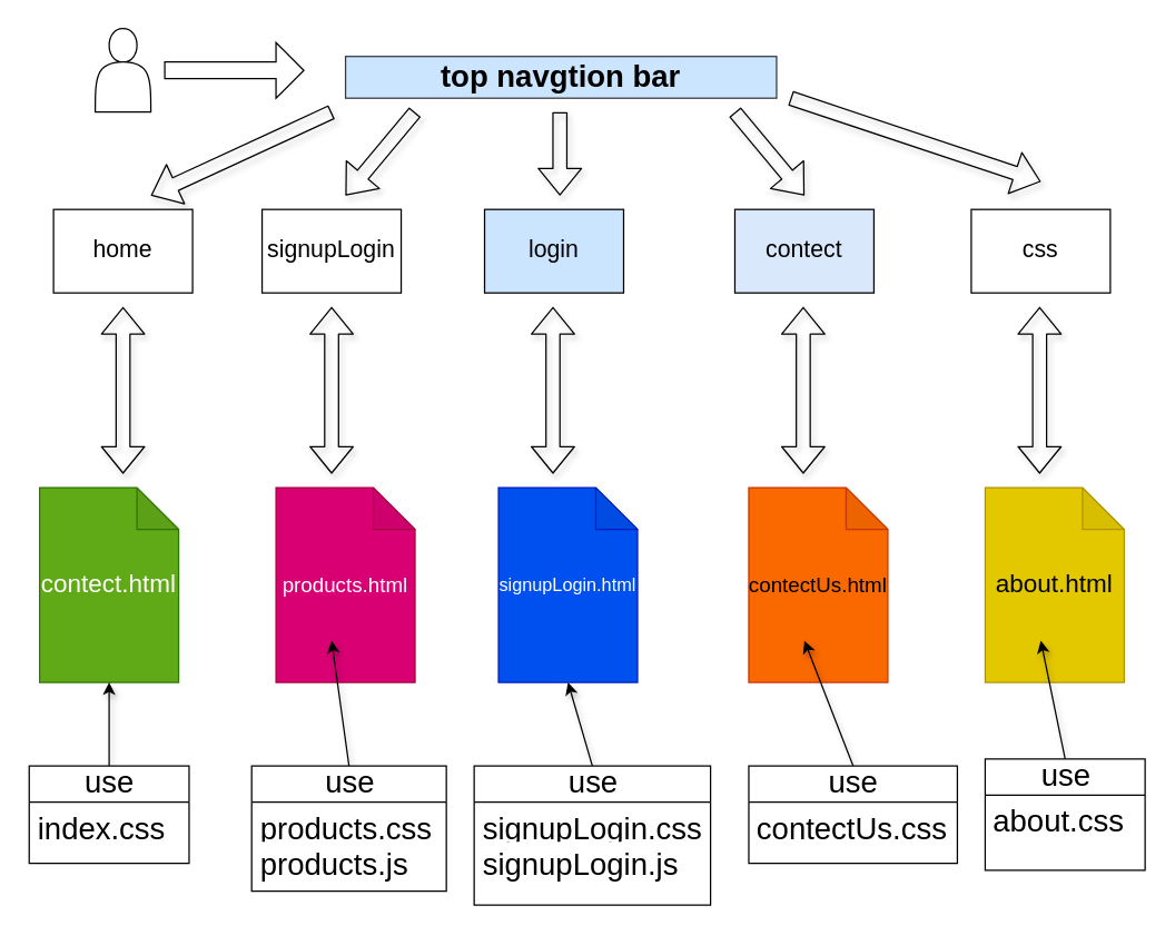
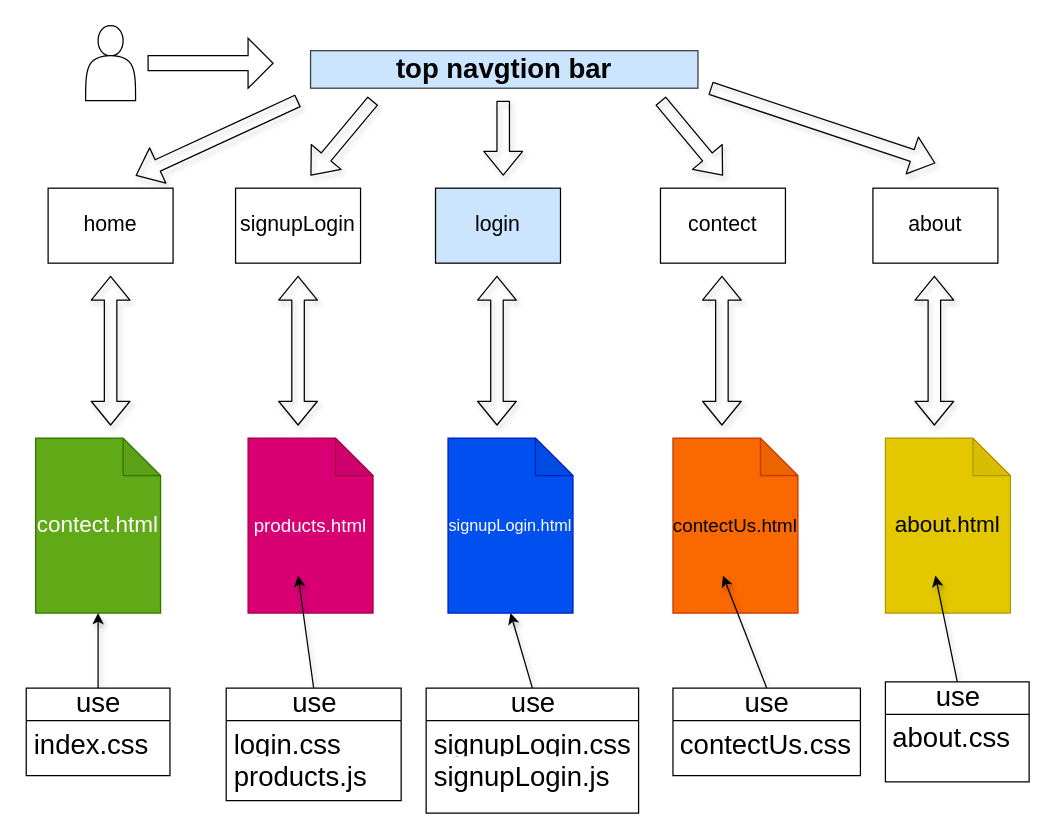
  <mxCell id="0" />
  <mxCell id="1" parent="0" />
  <mxCell id="2" value="&lt;font style=&quot;font-size: 17px;&quot;&gt;signupLogin&lt;/font&gt;" style="rounded=0;whiteSpace=wrap;html=1;" parent="1" vertex="1"><mxGeometry x="188" y="150" width="100" height="60" as="geometry" /></mxCell>
  <mxCell id="3" value="&lt;font style=&quot;font-size: 17px;&quot;&gt;login&lt;/font&gt;" style="rounded=0;whiteSpace=wrap;html=1;fillColor=#cce5ff;" parent="1" vertex="1"><mxGeometry x="348" y="150" width="100" height="60" as="geometry" /></mxCell>
- <mxCell id="4" value="&lt;font style=&quot;font-size: 17px;&quot;&gt;contect&lt;/font&gt;" style="rounded=0;whiteSpace=wrap;html=1;fillColor=#dae8fc;" parent="1" vertex="1"><mxGeometry x="528" y="150" width="100" height="60" as="geometry" /></mxCell>
- <mxCell id="5" value="&lt;font style=&quot;font-size: 17px;&quot;&gt;css&lt;/font&gt;" style="rounded=0;whiteSpace=wrap;html=1;" parent="1" vertex="1"><mxGeometry x="698" y="150" width="100" height="60" as="geometry" /></mxCell>
+ <mxCell id="4" value="&lt;font style=&quot;font-size: 17px;&quot;&gt;contect&lt;/font&gt;" style="rounded=0;whiteSpace=wrap;html=1;" parent="1" vertex="1"><mxGeometry x="528" y="150" width="100" height="60" as="geometry" /></mxCell>
+ <mxCell id="5" value="&lt;font style=&quot;font-size: 17px;&quot;&gt;about&lt;/font&gt;" style="rounded=0;whiteSpace=wrap;html=1;" parent="1" vertex="1"><mxGeometry x="698" y="150" width="100" height="60" as="geometry" /></mxCell>
  <mxCell id="6" value="&lt;font style=&quot;font-size: 17px;&quot;&gt;home&lt;/font&gt;" style="rounded=0;whiteSpace=wrap;html=1;" parent="1" vertex="1"><mxGeometry x="38" y="150" width="100" height="60" as="geometry" /></mxCell>
  <mxCell id="7" value="&lt;font style=&quot;font-size: 18px;&quot;&gt;contect.html&lt;/font&gt;" style="shape=note;whiteSpace=wrap;html=1;backgroundOutline=1;darkOpacity=0.05;fillColor=#60a917;fontColor=#ffffff;strokeColor=#2D7600;" parent="1" vertex="1"><mxGeometry x="28" y="350" width="100" height="140" as="geometry" /></mxCell>
  <mxCell id="8" value="&lt;font style=&quot;font-size: 15px;&quot;&gt;products.html&lt;/font&gt;" style="shape=note;whiteSpace=wrap;html=1;backgroundOutline=1;darkOpacity=0.05;fillColor=#d80073;fontColor=#ffffff;strokeColor=#A50040;" parent="1" vertex="1"><mxGeometry x="198" y="350" width="100" height="140" as="geometry" /></mxCell>
  <mxCell id="9" value="&lt;font style=&quot;font-size: 13px;&quot;&gt;signupLogin.html&lt;/font&gt;" style="shape=note;whiteSpace=wrap;html=1;backgroundOutline=1;darkOpacity=0.05;fillColor=#0050ef;fontColor=#ffffff;strokeColor=#001DBC;" parent="1" vertex="1"><mxGeometry x="358" y="350" width="100" height="140" as="geometry" /></mxCell>
  <mxCell id="10" value="&lt;font style=&quot;font-size: 15px;&quot;&gt;contectUs.html&lt;/font&gt;" style="shape=note;whiteSpace=wrap;html=1;backgroundOutline=1;darkOpacity=0.05;fillColor=#fa6800;fontColor=#000000;strokeColor=#C73500;" parent="1" vertex="1"><mxGeometry x="538" y="350" width="100" height="140" as="geometry" /></mxCell>
  <mxCell id="11" value="&lt;font style=&quot;font-size: 18px;&quot;&gt;about.html&lt;/font&gt;" style="shape=note;whiteSpace=wrap;html=1;backgroundOutline=1;darkOpacity=0.05;fillColor=#e3c800;fontColor=#000000;strokeColor=#B09500;" parent="1" vertex="1"><mxGeometry x="708" y="350" width="100" height="140" as="geometry" /></mxCell>
  <mxCell id="12" value="" style="shape=flexArrow;endArrow=classic;startArrow=classic;html=1;shadow=1;startSize=6;targetPerimeterSpacing=3;curved=1;" parent="1" edge="1"><mxGeometry width="100" height="100" relative="1" as="geometry"><mxPoint x="238" y="340" as="sourcePoint" /><mxPoint x="238" y="220" as="targetPoint" /></mxGeometry></mxCell>
  <mxCell id="13" value="" style="shape=flexArrow;endArrow=classic;startArrow=classic;html=1;shadow=1;startSize=6;targetPerimeterSpacing=3;curved=1;" parent="1" edge="1"><mxGeometry width="100" height="100" relative="1" as="geometry"><mxPoint x="397.17" y="340" as="sourcePoint" /><mxPoint x="397.17" y="220" as="targetPoint" /></mxGeometry></mxCell>
  <mxCell id="14" value="" style="shape=flexArrow;endArrow=classic;startArrow=classic;html=1;shadow=1;startSize=6;targetPerimeterSpacing=3;curved=1;" parent="1" edge="1"><mxGeometry width="100" height="100" relative="1" as="geometry"><mxPoint x="577.17" y="340" as="sourcePoint" /><mxPoint x="577.17" y="220" as="targetPoint" /></mxGeometry></mxCell>
  <mxCell id="15" value="" style="shape=flexArrow;endArrow=classic;startArrow=classic;html=1;shadow=1;startSize=6;targetPerimeterSpacing=3;curved=1;" parent="1" edge="1"><mxGeometry width="100" height="100" relative="1" as="geometry"><mxPoint x="747.17" y="340" as="sourcePoint" /><mxPoint x="747.17" y="220" as="targetPoint" /></mxGeometry></mxCell>
  <mxCell id="16" value="" style="shape=flexArrow;endArrow=classic;startArrow=classic;html=1;shadow=1;startSize=6;targetPerimeterSpacing=3;curved=1;" parent="1" edge="1"><mxGeometry width="100" height="100" relative="1" as="geometry"><mxPoint x="88" y="340" as="sourcePoint" /><mxPoint x="88" y="220" as="targetPoint" /></mxGeometry></mxCell>
  <mxCell id="17" value="&lt;font color=&quot;#000000&quot; size=&quot;1&quot; style=&quot;&quot;&gt;&lt;b style=&quot;font-size: 22px;&quot;&gt;top navgtion bar&lt;/b&gt;&lt;/font&gt;" style="text;html=1;align=center;verticalAlign=middle;whiteSpace=wrap;rounded=0;fillColor=#cce5ff;strokeColor=#36393d;" parent="1" vertex="1"><mxGeometry x="248" y="40" width="310" height="30" as="geometry" /></mxCell>
  <mxCell id="18" value="" style="shape=flexArrow;endArrow=classic;html=1;shadow=1;fontSize=22;fontColor=#000000;startSize=6;targetPerimeterSpacing=3;curved=1;" parent="1" edge="1"><mxGeometry width="50" height="50" relative="1" as="geometry"><mxPoint x="238" y="80" as="sourcePoint" /><mxPoint x="108" y="140" as="targetPoint" /></mxGeometry></mxCell>
  <mxCell id="19" value="" style="shape=flexArrow;endArrow=classic;html=1;shadow=1;fontSize=22;fontColor=#000000;startSize=6;targetPerimeterSpacing=3;curved=1;" parent="1" edge="1"><mxGeometry width="50" height="50" relative="1" as="geometry"><mxPoint x="298" y="80" as="sourcePoint" /><mxPoint x="248" y="140" as="targetPoint" /></mxGeometry></mxCell>
  <mxCell id="20" value="" style="shape=flexArrow;endArrow=classic;html=1;shadow=1;fontSize=22;fontColor=#000000;startSize=6;targetPerimeterSpacing=3;curved=1;" parent="1" edge="1"><mxGeometry width="50" height="50" relative="1" as="geometry"><mxPoint x="402.17" y="80" as="sourcePoint" /><mxPoint x="402.17" y="140" as="targetPoint" /></mxGeometry></mxCell>
  <mxCell id="21" value="" style="shape=flexArrow;endArrow=classic;html=1;shadow=1;fontSize=22;fontColor=#000000;startSize=6;targetPerimeterSpacing=3;curved=1;" parent="1" edge="1"><mxGeometry width="50" height="50" relative="1" as="geometry"><mxPoint x="528" y="80" as="sourcePoint" /><mxPoint x="578" y="140" as="targetPoint" /></mxGeometry></mxCell>
  <mxCell id="22" value="" style="shape=flexArrow;endArrow=classic;html=1;shadow=1;fontSize=22;fontColor=#000000;startSize=6;targetPerimeterSpacing=3;curved=1;" parent="1" edge="1"><mxGeometry width="50" height="50" relative="1" as="geometry"><mxPoint x="568" y="70" as="sourcePoint" /><mxPoint x="748" y="130" as="targetPoint" /></mxGeometry></mxCell>
  <mxCell id="23" value="" style="shape=actor;whiteSpace=wrap;html=1;labelBackgroundColor=none;fontSize=22;fontColor=#000000;" parent="1" vertex="1"><mxGeometry x="68" y="20" width="40" height="60" as="geometry" /></mxCell>
  <mxCell id="24" value="" style="shape=singleArrow;whiteSpace=wrap;html=1;labelBackgroundColor=none;fontSize=22;fontColor=#000000;" parent="1" vertex="1"><mxGeometry x="118" y="30" width="100" height="40" as="geometry" /></mxCell>
  <mxCell id="25" style="edgeStyle=none;curved=1;html=1;entryX=0.5;entryY=1;entryDx=0;entryDy=0;entryPerimeter=0;shadow=1;fontSize=22;fontColor=#000000;startSize=6;targetPerimeterSpacing=3;" parent="1" source="26" target="7" edge="1"><mxGeometry relative="1" as="geometry" /></mxCell>
  <mxCell id="26" value="use" style="swimlane;fontStyle=0;childLayout=stackLayout;horizontal=1;startSize=26;horizontalStack=0;resizeParent=1;resizeParentMax=0;resizeLast=0;collapsible=1;marginBottom=0;html=1;labelBackgroundColor=none;fontSize=22;" parent="1" vertex="1"><mxGeometry x="20.5" y="550" width="115" height="70" as="geometry" /></mxCell>
  <mxCell id="27" value="index.css" style="text;align=left;verticalAlign=top;spacingLeft=4;spacingRight=4;overflow=hidden;rotatable=0;points=[[0,0.5],[1,0.5]];portConstraint=eastwest;whiteSpace=wrap;html=1;labelBackgroundColor=none;fontSize=22;" parent="26" vertex="1"><mxGeometry y="26" width="115" height="44" as="geometry" /></mxCell>
  <mxCell id="28" style="edgeStyle=none;curved=1;html=1;exitX=0.5;exitY=0;exitDx=0;exitDy=0;shadow=1;fontSize=22;fontColor=#000000;startSize=6;targetPerimeterSpacing=3;" parent="1" source="29" edge="1"><mxGeometry relative="1" as="geometry"><mxPoint x="238" y="460" as="targetPoint" /></mxGeometry></mxCell>
  <mxCell id="29" value="use" style="swimlane;fontStyle=0;childLayout=stackLayout;horizontal=1;startSize=26;horizontalStack=0;resizeParent=1;resizeParentMax=0;resizeLast=0;collapsible=1;marginBottom=0;html=1;labelBackgroundColor=none;fontSize=22;" parent="1" vertex="1"><mxGeometry x="180.5" y="550" width="140" height="90" as="geometry" /></mxCell>
- <mxCell id="30" value="products.css" style="text;align=left;verticalAlign=top;spacingLeft=4;spacingRight=4;overflow=hidden;rotatable=0;points=[[0,0.5],[1,0.5]];portConstraint=eastwest;whiteSpace=wrap;html=1;labelBackgroundColor=none;fontSize=22;" parent="29" vertex="1"><mxGeometry y="26" width="140" height="26" as="geometry" /></mxCell>
+ <mxCell id="30" value="login.css" style="text;align=left;verticalAlign=top;spacingLeft=4;spacingRight=4;overflow=hidden;rotatable=0;points=[[0,0.5],[1,0.5]];portConstraint=eastwest;whiteSpace=wrap;html=1;labelBackgroundColor=none;fontSize=22;" parent="29" vertex="1"><mxGeometry y="26" width="140" height="26" as="geometry" /></mxCell>
  <mxCell id="31" value="products.js" style="text;align=left;verticalAlign=top;spacingLeft=4;spacingRight=4;overflow=hidden;rotatable=0;points=[[0,0.5],[1,0.5]];portConstraint=eastwest;whiteSpace=wrap;html=1;labelBackgroundColor=none;fontSize=22;" parent="29" vertex="1"><mxGeometry y="52" width="140" height="38" as="geometry" /></mxCell>
  <mxCell id="32" style="edgeStyle=none;curved=1;html=1;exitX=0.5;exitY=0;exitDx=0;exitDy=0;entryX=0.5;entryY=1;entryDx=0;entryDy=0;entryPerimeter=0;shadow=1;fontSize=22;fontColor=#000000;startSize=6;targetPerimeterSpacing=3;" parent="1" source="33" target="9" edge="1"><mxGeometry relative="1" as="geometry" /></mxCell>
  <mxCell id="33" value="use" style="swimlane;fontStyle=0;childLayout=stackLayout;horizontal=1;startSize=26;horizontalStack=0;resizeParent=1;resizeParentMax=0;resizeLast=0;collapsible=1;marginBottom=0;html=1;labelBackgroundColor=none;fontSize=22;" parent="1" vertex="1"><mxGeometry x="340.5" y="550" width="170" height="100" as="geometry" /></mxCell>
  <mxCell id="34" value="signupLogin.css" style="text;align=left;verticalAlign=top;spacingLeft=4;spacingRight=4;overflow=hidden;rotatable=0;points=[[0,0.5],[1,0.5]];portConstraint=eastwest;whiteSpace=wrap;html=1;labelBackgroundColor=none;fontSize=22;" parent="33" vertex="1"><mxGeometry y="26" width="170" height="26" as="geometry" /></mxCell>
  <mxCell id="35" value="signupLogin.js" style="text;align=left;verticalAlign=top;spacingLeft=4;spacingRight=4;overflow=hidden;rotatable=0;points=[[0,0.5],[1,0.5]];portConstraint=eastwest;whiteSpace=wrap;html=1;labelBackgroundColor=none;fontSize=22;" parent="33" vertex="1"><mxGeometry y="52" width="170" height="48" as="geometry" /></mxCell>
  <mxCell id="36" style="edgeStyle=none;curved=1;html=1;exitX=0.5;exitY=0;exitDx=0;exitDy=0;shadow=1;fontSize=22;fontColor=#000000;startSize=6;targetPerimeterSpacing=3;" parent="1" source="37" edge="1"><mxGeometry relative="1" as="geometry"><mxPoint x="578" y="460" as="targetPoint" /></mxGeometry></mxCell>
  <mxCell id="37" value="use" style="swimlane;fontStyle=0;childLayout=stackLayout;horizontal=1;startSize=26;horizontalStack=0;resizeParent=1;resizeParentMax=0;resizeLast=0;collapsible=1;marginBottom=0;html=1;labelBackgroundColor=none;fontSize=22;" parent="1" vertex="1"><mxGeometry x="538" y="550" width="150" height="70" as="geometry" /></mxCell>
  <mxCell id="38" value="contectUs.css" style="text;align=left;verticalAlign=top;spacingLeft=4;spacingRight=4;overflow=hidden;rotatable=0;points=[[0,0.5],[1,0.5]];portConstraint=eastwest;whiteSpace=wrap;html=1;labelBackgroundColor=none;fontSize=22;" parent="37" vertex="1"><mxGeometry y="26" width="150" height="44" as="geometry" /></mxCell>
  <mxCell id="39" style="edgeStyle=none;curved=1;html=1;exitX=0.5;exitY=0;exitDx=0;exitDy=0;shadow=1;fontSize=22;fontColor=#000000;startSize=6;targetPerimeterSpacing=3;" parent="1" source="40" edge="1"><mxGeometry relative="1" as="geometry"><mxPoint x="748" y="460" as="targetPoint" /></mxGeometry></mxCell>
  <mxCell id="40" value="use" style="swimlane;fontStyle=0;childLayout=stackLayout;horizontal=1;startSize=26;horizontalStack=0;resizeParent=1;resizeParentMax=0;resizeLast=0;collapsible=1;marginBottom=0;html=1;labelBackgroundColor=none;fontSize=22;" parent="1" vertex="1"><mxGeometry x="708" y="545" width="115" height="80" as="geometry" /></mxCell>
  <mxCell id="41" value="about.css" style="text;align=left;verticalAlign=top;spacingLeft=4;spacingRight=4;overflow=hidden;rotatable=0;points=[[0,0.5],[1,0.5]];portConstraint=eastwest;whiteSpace=wrap;html=1;labelBackgroundColor=none;fontSize=22;" parent="40" vertex="1"><mxGeometry y="26" width="115" height="54" as="geometry" /></mxCell>
